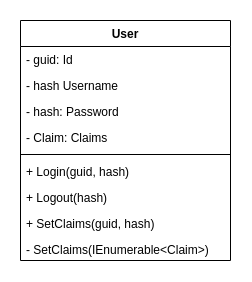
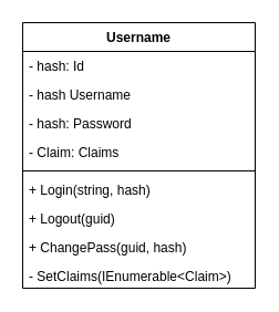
  <mxCell id="0" />
  <mxCell id="1" parent="0" />
- <mxCell id="2" value="User" style="swimlane;fontStyle=1;align=center;verticalAlign=top;childLayout=stackLayout;horizontal=1;startSize=26;horizontalStack=0;resizeParent=1;resizeParentMax=0;resizeLast=0;collapsible=1;marginBottom=0;whiteSpace=wrap;html=1;" vertex="1" parent="1"><mxGeometry x="20" y="20" width="210" height="240" as="geometry" /></mxCell>
- <mxCell id="3" value="- guid: Id" style="text;strokeColor=none;fillColor=none;align=left;verticalAlign=top;spacingLeft=4;spacingRight=4;overflow=hidden;rotatable=0;points=[[0,0.5],[1,0.5]];portConstraint=eastwest;whiteSpace=wrap;html=1;" vertex="1" parent="2"><mxGeometry y="26" width="210" height="26" as="geometry" /></mxCell>
+ <mxCell id="2" value="Username" style="swimlane;fontStyle=1;align=center;verticalAlign=top;childLayout=stackLayout;horizontal=1;startSize=26;horizontalStack=0;resizeParent=1;resizeParentMax=0;resizeLast=0;collapsible=1;marginBottom=0;whiteSpace=wrap;html=1;" vertex="1" parent="1"><mxGeometry x="20" y="20" width="210" height="240" as="geometry" /></mxCell>
+ <mxCell id="3" value="- hash: Id" style="text;strokeColor=none;fillColor=none;align=left;verticalAlign=top;spacingLeft=4;spacingRight=4;overflow=hidden;rotatable=0;points=[[0,0.5],[1,0.5]];portConstraint=eastwest;whiteSpace=wrap;html=1;" vertex="1" parent="2"><mxGeometry y="26" width="210" height="26" as="geometry" /></mxCell>
  <mxCell id="4" value="- hash Username" style="text;strokeColor=none;fillColor=none;align=left;verticalAlign=top;spacingLeft=4;spacingRight=4;overflow=hidden;rotatable=0;points=[[0,0.5],[1,0.5]];portConstraint=eastwest;whiteSpace=wrap;html=1;" vertex="1" parent="2"><mxGeometry y="52" width="210" height="26" as="geometry" /></mxCell>
  <mxCell id="5" value="- hash: Password" style="text;strokeColor=none;fillColor=none;align=left;verticalAlign=top;spacingLeft=4;spacingRight=4;overflow=hidden;rotatable=0;points=[[0,0.5],[1,0.5]];portConstraint=eastwest;whiteSpace=wrap;html=1;" vertex="1" parent="2"><mxGeometry y="78" width="210" height="26" as="geometry" /></mxCell>
  <mxCell id="6" value="- Claim: Claims&amp;nbsp;" style="text;strokeColor=none;fillColor=none;align=left;verticalAlign=top;spacingLeft=4;spacingRight=4;overflow=hidden;rotatable=0;points=[[0,0.5],[1,0.5]];portConstraint=eastwest;whiteSpace=wrap;html=1;" vertex="1" parent="2"><mxGeometry y="104" width="210" height="26" as="geometry" /></mxCell>
  <mxCell id="7" value="" style="line;strokeWidth=1;fillColor=none;align=left;verticalAlign=middle;spacingTop=-1;spacingLeft=3;spacingRight=3;rotatable=0;labelPosition=right;points=[];portConstraint=eastwest;strokeColor=inherit;" vertex="1" parent="2"><mxGeometry y="130" width="210" height="8" as="geometry" /></mxCell>
- <mxCell id="8" value="+ Login(guid, hash)" style="text;strokeColor=none;fillColor=none;align=left;verticalAlign=top;spacingLeft=4;spacingRight=4;overflow=hidden;rotatable=0;points=[[0,0.5],[1,0.5]];portConstraint=eastwest;whiteSpace=wrap;html=1;" vertex="1" parent="2"><mxGeometry y="138" width="210" height="26" as="geometry" /></mxCell>
- <mxCell id="9" value="+ Logout(hash)&amp;nbsp;" style="text;strokeColor=none;fillColor=none;align=left;verticalAlign=top;spacingLeft=4;spacingRight=4;overflow=hidden;rotatable=0;points=[[0,0.5],[1,0.5]];portConstraint=eastwest;whiteSpace=wrap;html=1;" vertex="1" parent="2"><mxGeometry y="164" width="210" height="26" as="geometry" /></mxCell>
- <mxCell id="10" value="+ SetClaims(guid, hash)" style="text;strokeColor=none;fillColor=none;align=left;verticalAlign=top;spacingLeft=4;spacingRight=4;overflow=hidden;rotatable=0;points=[[0,0.5],[1,0.5]];portConstraint=eastwest;whiteSpace=wrap;html=1;" vertex="1" parent="2"><mxGeometry y="190" width="210" height="26" as="geometry" /></mxCell>
+ <mxCell id="8" value="+ Login(string, hash)" style="text;strokeColor=none;fillColor=none;align=left;verticalAlign=top;spacingLeft=4;spacingRight=4;overflow=hidden;rotatable=0;points=[[0,0.5],[1,0.5]];portConstraint=eastwest;whiteSpace=wrap;html=1;" vertex="1" parent="2"><mxGeometry y="138" width="210" height="26" as="geometry" /></mxCell>
+ <mxCell id="9" value="+ Logout(guid)&amp;nbsp;" style="text;strokeColor=none;fillColor=none;align=left;verticalAlign=top;spacingLeft=4;spacingRight=4;overflow=hidden;rotatable=0;points=[[0,0.5],[1,0.5]];portConstraint=eastwest;whiteSpace=wrap;html=1;" vertex="1" parent="2"><mxGeometry y="164" width="210" height="26" as="geometry" /></mxCell>
+ <mxCell id="10" value="+ ChangePass(guid, hash)" style="text;strokeColor=none;fillColor=none;align=left;verticalAlign=top;spacingLeft=4;spacingRight=4;overflow=hidden;rotatable=0;points=[[0,0.5],[1,0.5]];portConstraint=eastwest;whiteSpace=wrap;html=1;" vertex="1" parent="2"><mxGeometry y="190" width="210" height="26" as="geometry" /></mxCell>
  <mxCell id="11" value="- SetClaims(IEnumerable&amp;lt;Claim&amp;gt;)" style="text;strokeColor=none;fillColor=none;align=left;verticalAlign=top;spacingLeft=4;spacingRight=4;overflow=hidden;rotatable=0;points=[[0,0.5],[1,0.5]];portConstraint=eastwest;whiteSpace=wrap;html=1;" vertex="1" parent="2"><mxGeometry y="216" width="210" height="24" as="geometry" /></mxCell>
